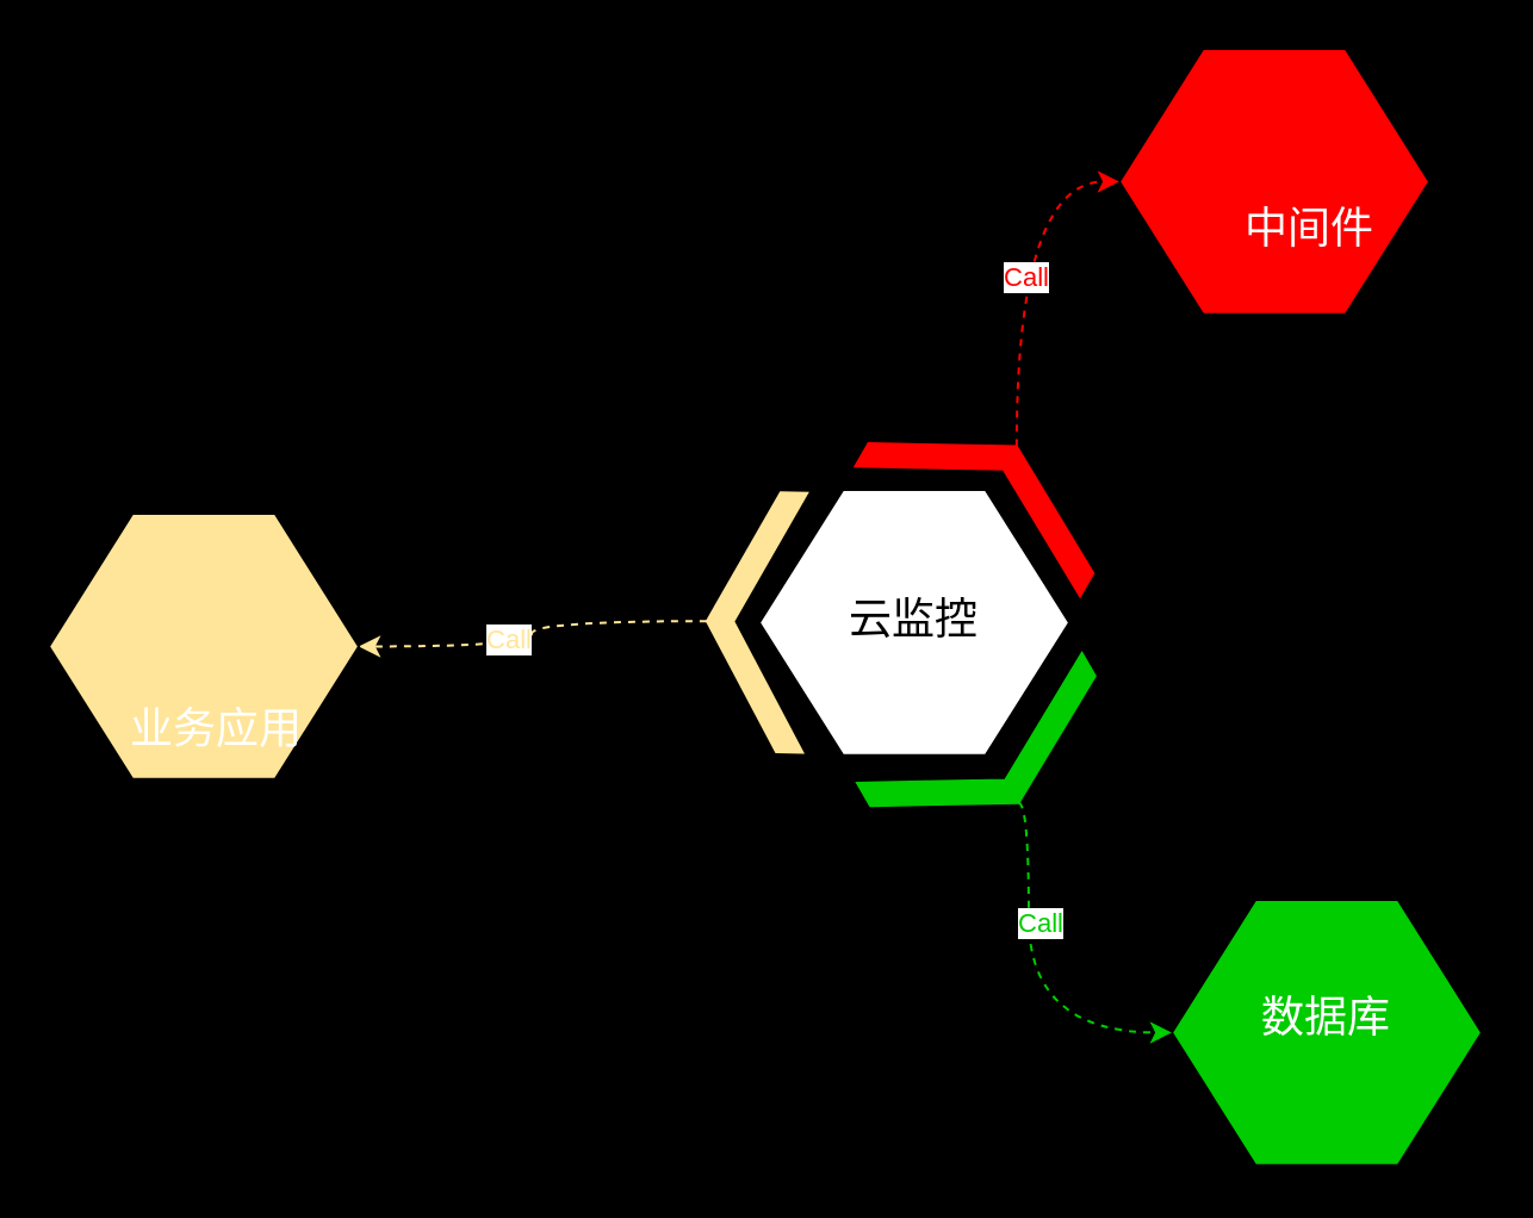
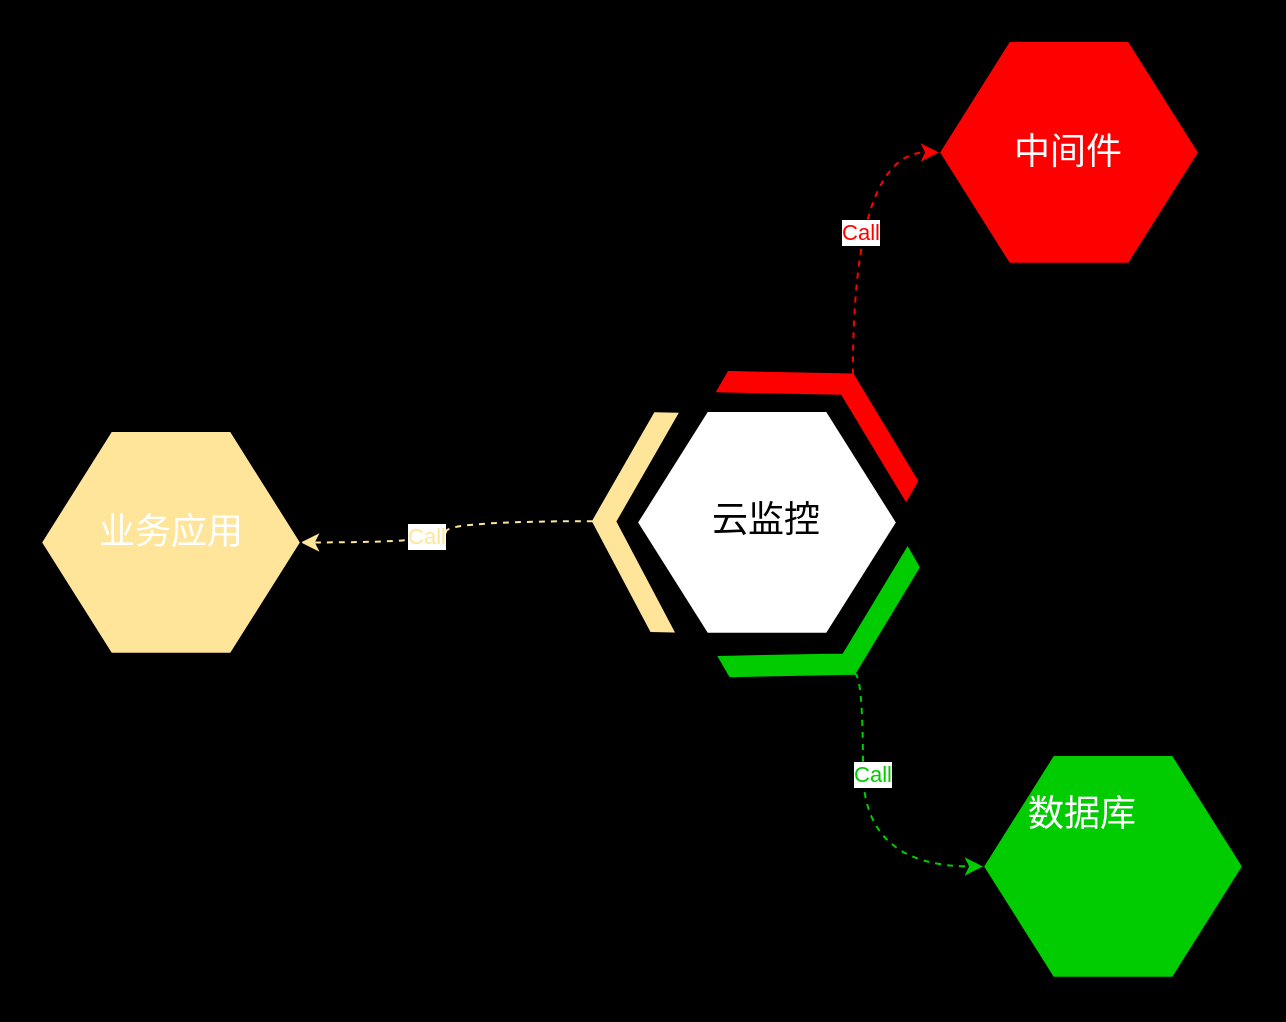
  <mxCell id="0" />
  <mxCell id="1" parent="0" />
  <mxCell id="2" value="" style="html=1;shadow=0;dashed=0;align=center;verticalAlign=middle;shape=mxgraph.arrows2.arrow;dy=0;dx=30;notch=30;direction=west;rotation=120;fillColor=#FF0000;strokeColor=#FF0000;" parent="1" vertex="1"><mxGeometry x="395.09" y="150.14" width="41.12" height="108.89" as="geometry" /></mxCell>
  <mxCell id="3" value="" style="verticalLabelPosition=bottom;verticalAlign=top;html=1;shape=hexagon;perimeter=hexagonPerimeter2;arcSize=6;size=0.27;" parent="1" vertex="1"><mxGeometry x="318" y="205" width="130" height="111.43" as="geometry" /></mxCell>
  <mxCell id="4" style="edgeStyle=orthogonalEdgeStyle;rounded=0;orthogonalLoop=1;jettySize=auto;html=1;exitX=1;exitY=0.5;exitDx=0;exitDy=0;exitPerimeter=0;entryX=1;entryY=0.5;entryDx=0;entryDy=0;curved=1;dashed=1;strokeColor=#FFE599;" parent="1" source="6" target="13" edge="1"><mxGeometry relative="1" as="geometry" /></mxCell>
  <mxCell id="5" value="&lt;font color=&quot;#ffe599&quot;&gt;Call&lt;/font&gt;" style="edgeLabel;html=1;align=center;verticalAlign=middle;resizable=0;points=[];strokeColor=#FFE599;" parent="4" vertex="1" connectable="0"><mxGeometry x="0.198" y="-3" relative="1" as="geometry"><mxPoint as="offset" /></mxGeometry></mxCell>
  <mxCell id="6" value="" style="html=1;shadow=0;dashed=0;align=center;verticalAlign=middle;shape=mxgraph.arrows2.arrow;dy=0;dx=30;notch=30;direction=south;rotation=91;fillColor=#FFE599;strokeColor=#FFE599;" parent="1" vertex="1"><mxGeometry x="262.115" y="239.885" width="108.89" height="41.12" as="geometry" /></mxCell>
  <mxCell id="7" value="" style="html=1;shadow=0;dashed=0;align=center;verticalAlign=middle;shape=mxgraph.arrows2.arrow;dy=0;dx=30;notch=30;direction=north;rotation=150;strokeColor=#00CC00;fillColor=#00CC00;" parent="1" vertex="1"><mxGeometry x="362.005" y="298.005" width="108.89" height="41.12" as="geometry" /></mxCell>
  <mxCell id="8" value="&lt;font style=&quot;font-size: 18px;&quot;&gt;云监控&lt;/font&gt;" style="text;html=1;align=center;verticalAlign=middle;whiteSpace=wrap;rounded=0;" parent="1" vertex="1"><mxGeometry x="353" y="245.45" width="60" height="30" as="geometry" /></mxCell>
  <mxCell id="9" value="" style="verticalLabelPosition=bottom;verticalAlign=top;html=1;shape=hexagon;perimeter=hexagonPerimeter2;arcSize=6;size=0.27;fillColor=#FF0000;" parent="1" vertex="1"><mxGeometry x="469" y="20" width="130" height="111.43" as="geometry" /></mxCell>
- <mxCell id="10" value="&lt;font color=&quot;#ffffff&quot; style=&quot;font-size: 18px;&quot;&gt;中间件&lt;/font&gt;" style="text;html=1;align=center;verticalAlign=middle;whiteSpace=wrap;rounded=0;" parent="1" vertex="1"><mxGeometry x="519" y="80.71" width="60" height="30" as="geometry" /></mxCell>
+ <mxCell id="10" value="&lt;font color=&quot;#ffffff&quot; style=&quot;font-size: 18px;&quot;&gt;中间件&lt;/font&gt;" style="text;html=1;align=center;verticalAlign=middle;whiteSpace=wrap;rounded=0;" parent="1" vertex="1"><mxGeometry x="504" y="60.71" width="60" height="30" as="geometry" /></mxCell>
  <mxCell id="11" value="" style="verticalLabelPosition=bottom;verticalAlign=top;html=1;shape=hexagon;perimeter=hexagonPerimeter2;arcSize=6;size=0.27;fillColor=#00CC00;" parent="1" vertex="1"><mxGeometry x="491" y="377" width="130" height="111.43" as="geometry" /></mxCell>
- <mxCell id="12" value="&lt;font color=&quot;#ffffff&quot; style=&quot;font-size: 18px;&quot;&gt;数据库&lt;/font&gt;" style="text;html=1;align=center;verticalAlign=middle;whiteSpace=wrap;rounded=0;" parent="1" vertex="1"><mxGeometry x="526" y="412" width="60" height="30" as="geometry" /></mxCell>
+ <mxCell id="12" value="&lt;font color=&quot;#ffffff&quot; style=&quot;font-size: 18px;&quot;&gt;数据库&lt;/font&gt;" style="text;html=1;align=center;verticalAlign=middle;whiteSpace=wrap;rounded=0;" parent="1" vertex="1"><mxGeometry x="511" y="392" width="60" height="30" as="geometry" /></mxCell>
  <mxCell id="13" value="" style="verticalLabelPosition=bottom;verticalAlign=top;html=1;shape=hexagon;perimeter=hexagonPerimeter2;arcSize=6;size=0.27;fillColor=#FFE599;" parent="1" vertex="1"><mxGeometry x="20" y="215" width="130" height="111.43" as="geometry" /></mxCell>
- <mxCell id="14" value="&lt;font color=&quot;#ffffff&quot; style=&quot;font-size: 18px;&quot;&gt;业务应用&lt;/font&gt;" style="text;html=1;align=center;verticalAlign=middle;whiteSpace=wrap;rounded=0;" parent="1" vertex="1"><mxGeometry x="52.5" y="291" width="75" height="30" as="geometry" /></mxCell>
+ <mxCell id="14" value="&lt;font color=&quot;#ffffff&quot; style=&quot;font-size: 18px;&quot;&gt;业务应用&lt;/font&gt;" style="text;html=1;align=center;verticalAlign=middle;whiteSpace=wrap;rounded=0;" parent="1" vertex="1"><mxGeometry x="47.5" y="251" width="75" height="30" as="geometry" /></mxCell>
  <mxCell id="15" style="edgeStyle=orthogonalEdgeStyle;rounded=0;orthogonalLoop=1;jettySize=auto;html=1;exitX=1;exitY=0.5;exitDx=0;exitDy=0;exitPerimeter=0;entryX=0;entryY=0.5;entryDx=0;entryDy=0;curved=1;dashed=1;strokeColor=#FF0000;" parent="1" source="2" target="9" edge="1"><mxGeometry relative="1" as="geometry"><Array as="points"><mxPoint x="426" y="75" /><mxPoint x="469" y="75" /></Array></mxGeometry></mxCell>
  <mxCell id="16" value="&lt;font color=&quot;#ff0000&quot;&gt;Call&lt;/font&gt;" style="edgeLabel;html=1;align=center;verticalAlign=middle;resizable=0;points=[];" parent="15" vertex="1" connectable="0"><mxGeometry x="-0.084" y="-4" relative="1" as="geometry"><mxPoint as="offset" /></mxGeometry></mxCell>
  <mxCell id="17" style="edgeStyle=orthogonalEdgeStyle;rounded=0;orthogonalLoop=1;jettySize=auto;html=1;exitX=1;exitY=0.5;exitDx=0;exitDy=0;exitPerimeter=0;elbow=vertical;curved=1;strokeColor=#00CC00;dashed=1;entryX=0;entryY=0.5;entryDx=0;entryDy=0;" parent="1" source="7" target="11" edge="1"><mxGeometry relative="1" as="geometry"><mxPoint x="481" y="445" as="targetPoint" /><Array as="points"><mxPoint x="431" y="336" /><mxPoint x="431" y="433" /></Array></mxGeometry></mxCell>
  <mxCell id="18" value="&lt;font color=&quot;#00cc00&quot;&gt;Call&lt;/font&gt;" style="edgeLabel;html=1;align=center;verticalAlign=middle;resizable=0;points=[];" parent="17" vertex="1" connectable="0"><mxGeometry x="-0.013" y="1" relative="1" as="geometry"><mxPoint x="3" y="-25" as="offset" /></mxGeometry></mxCell>
